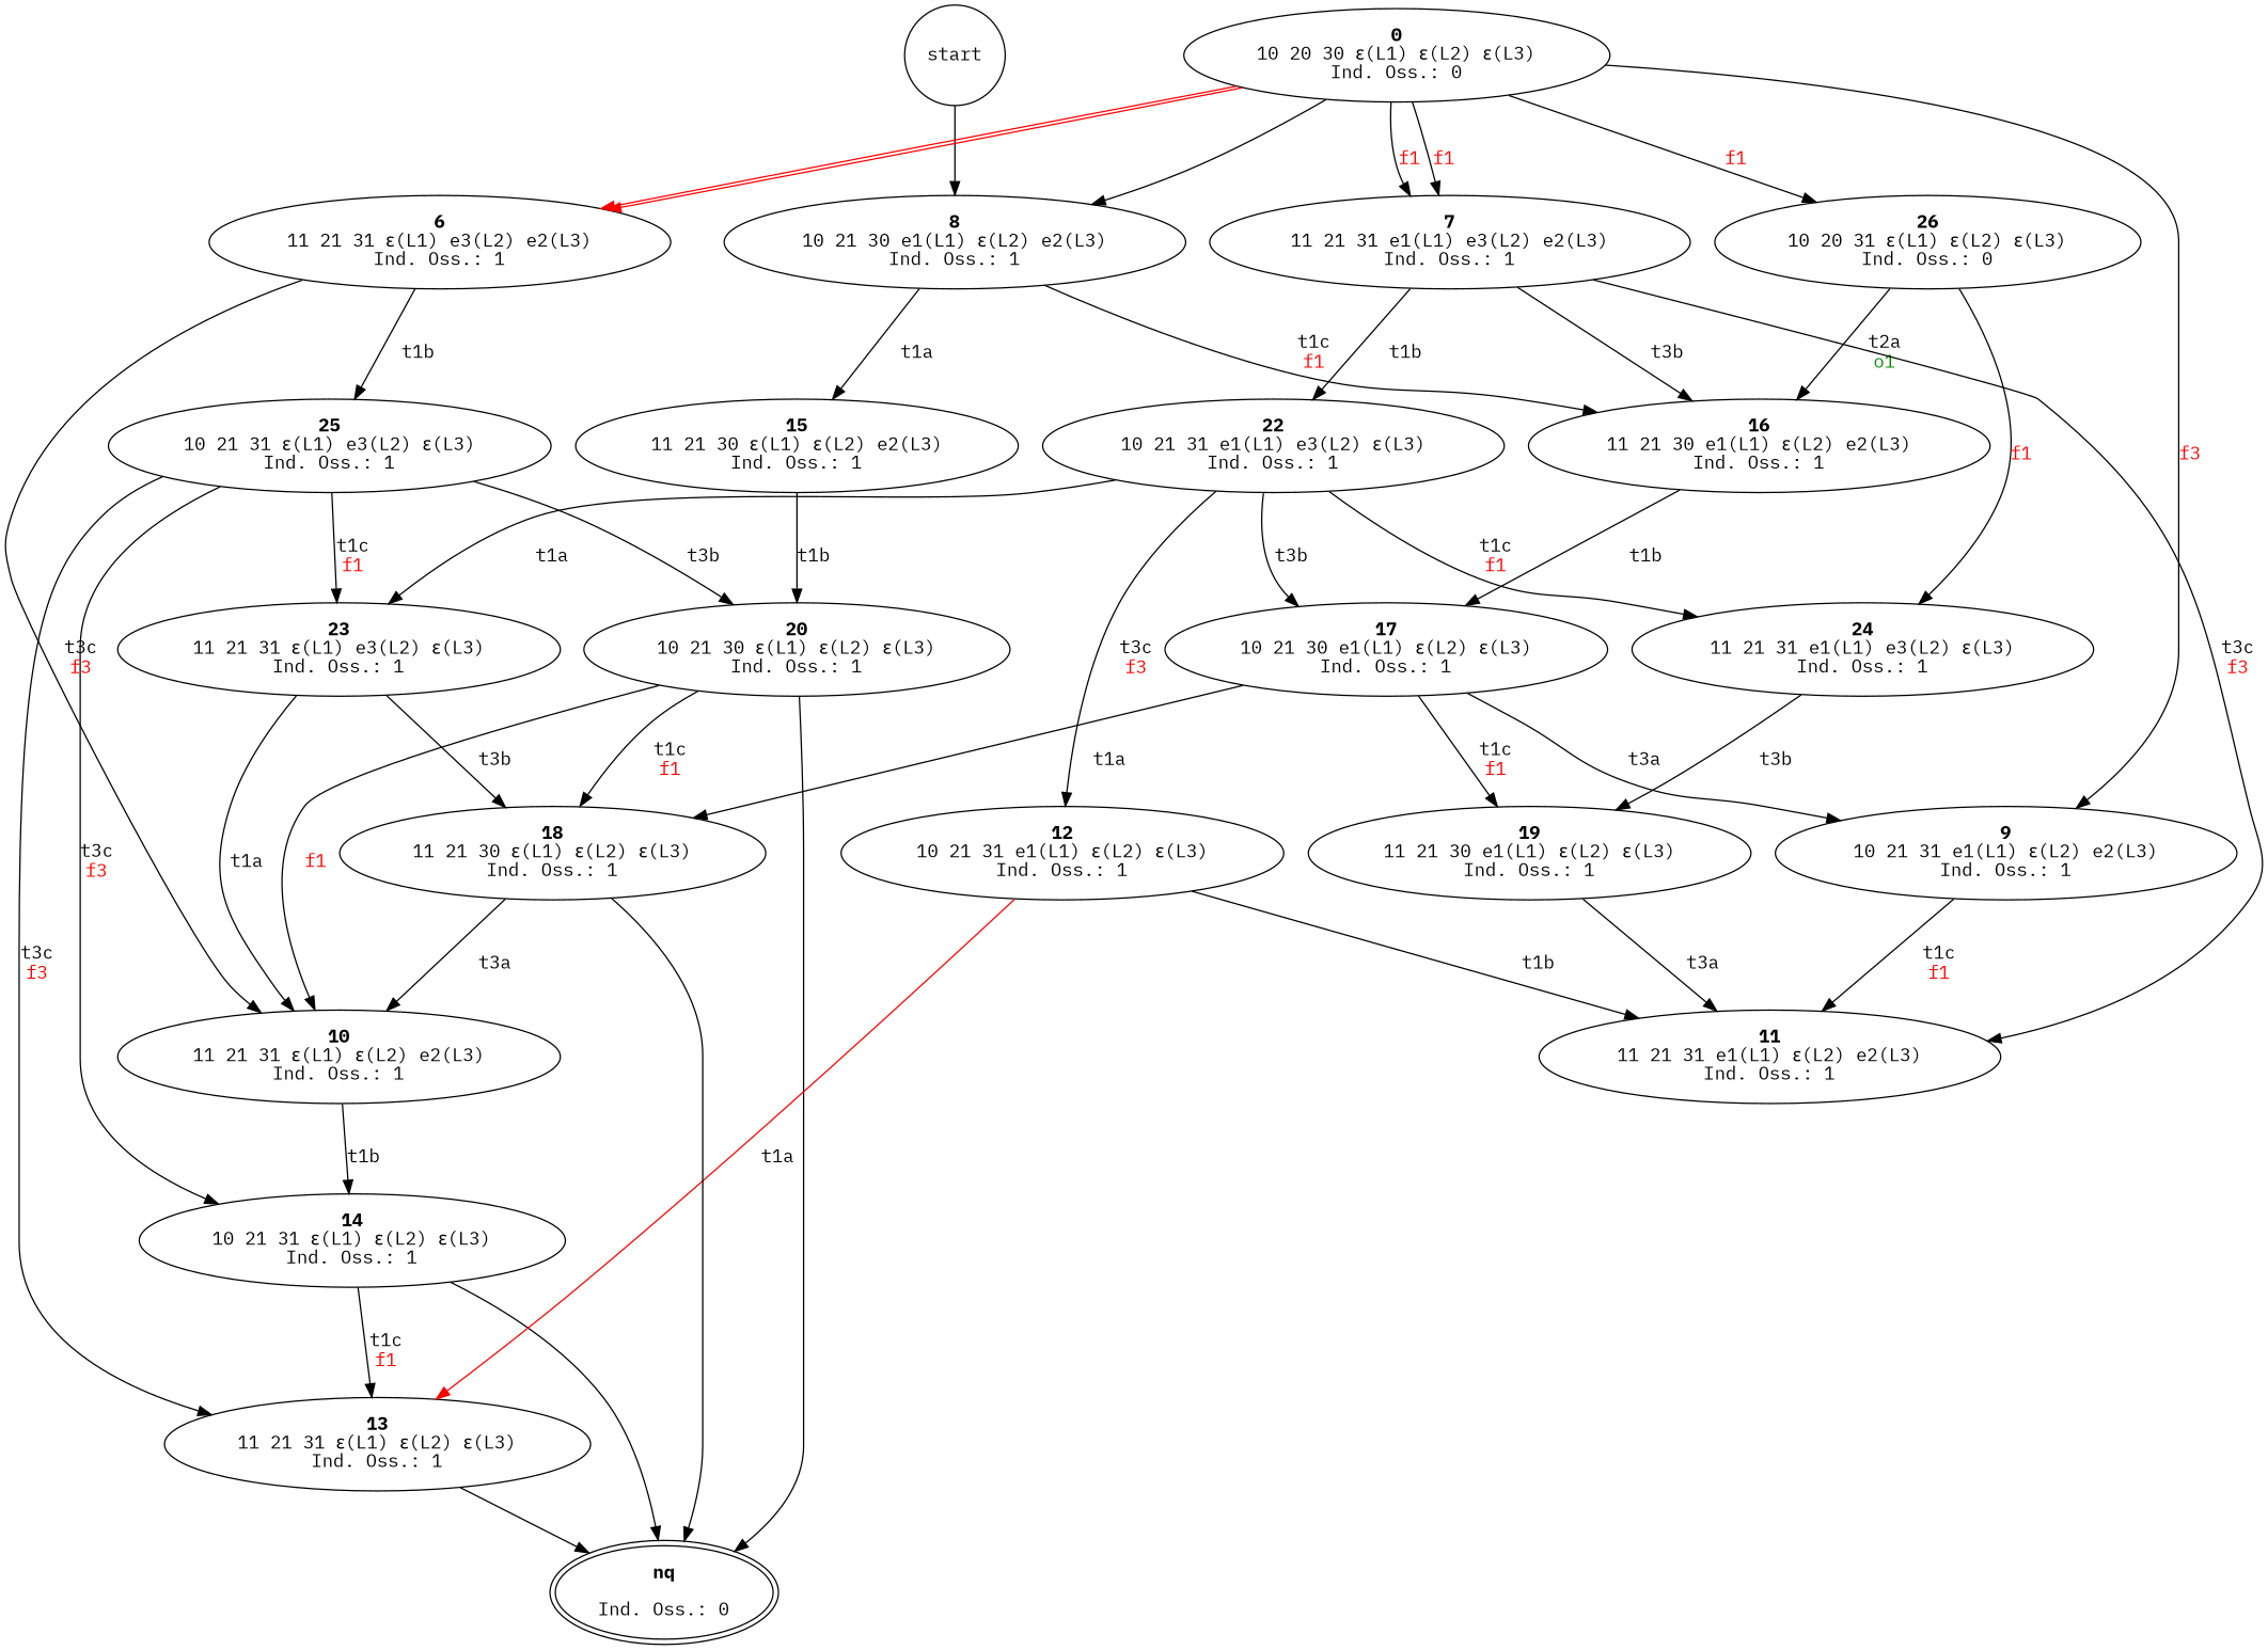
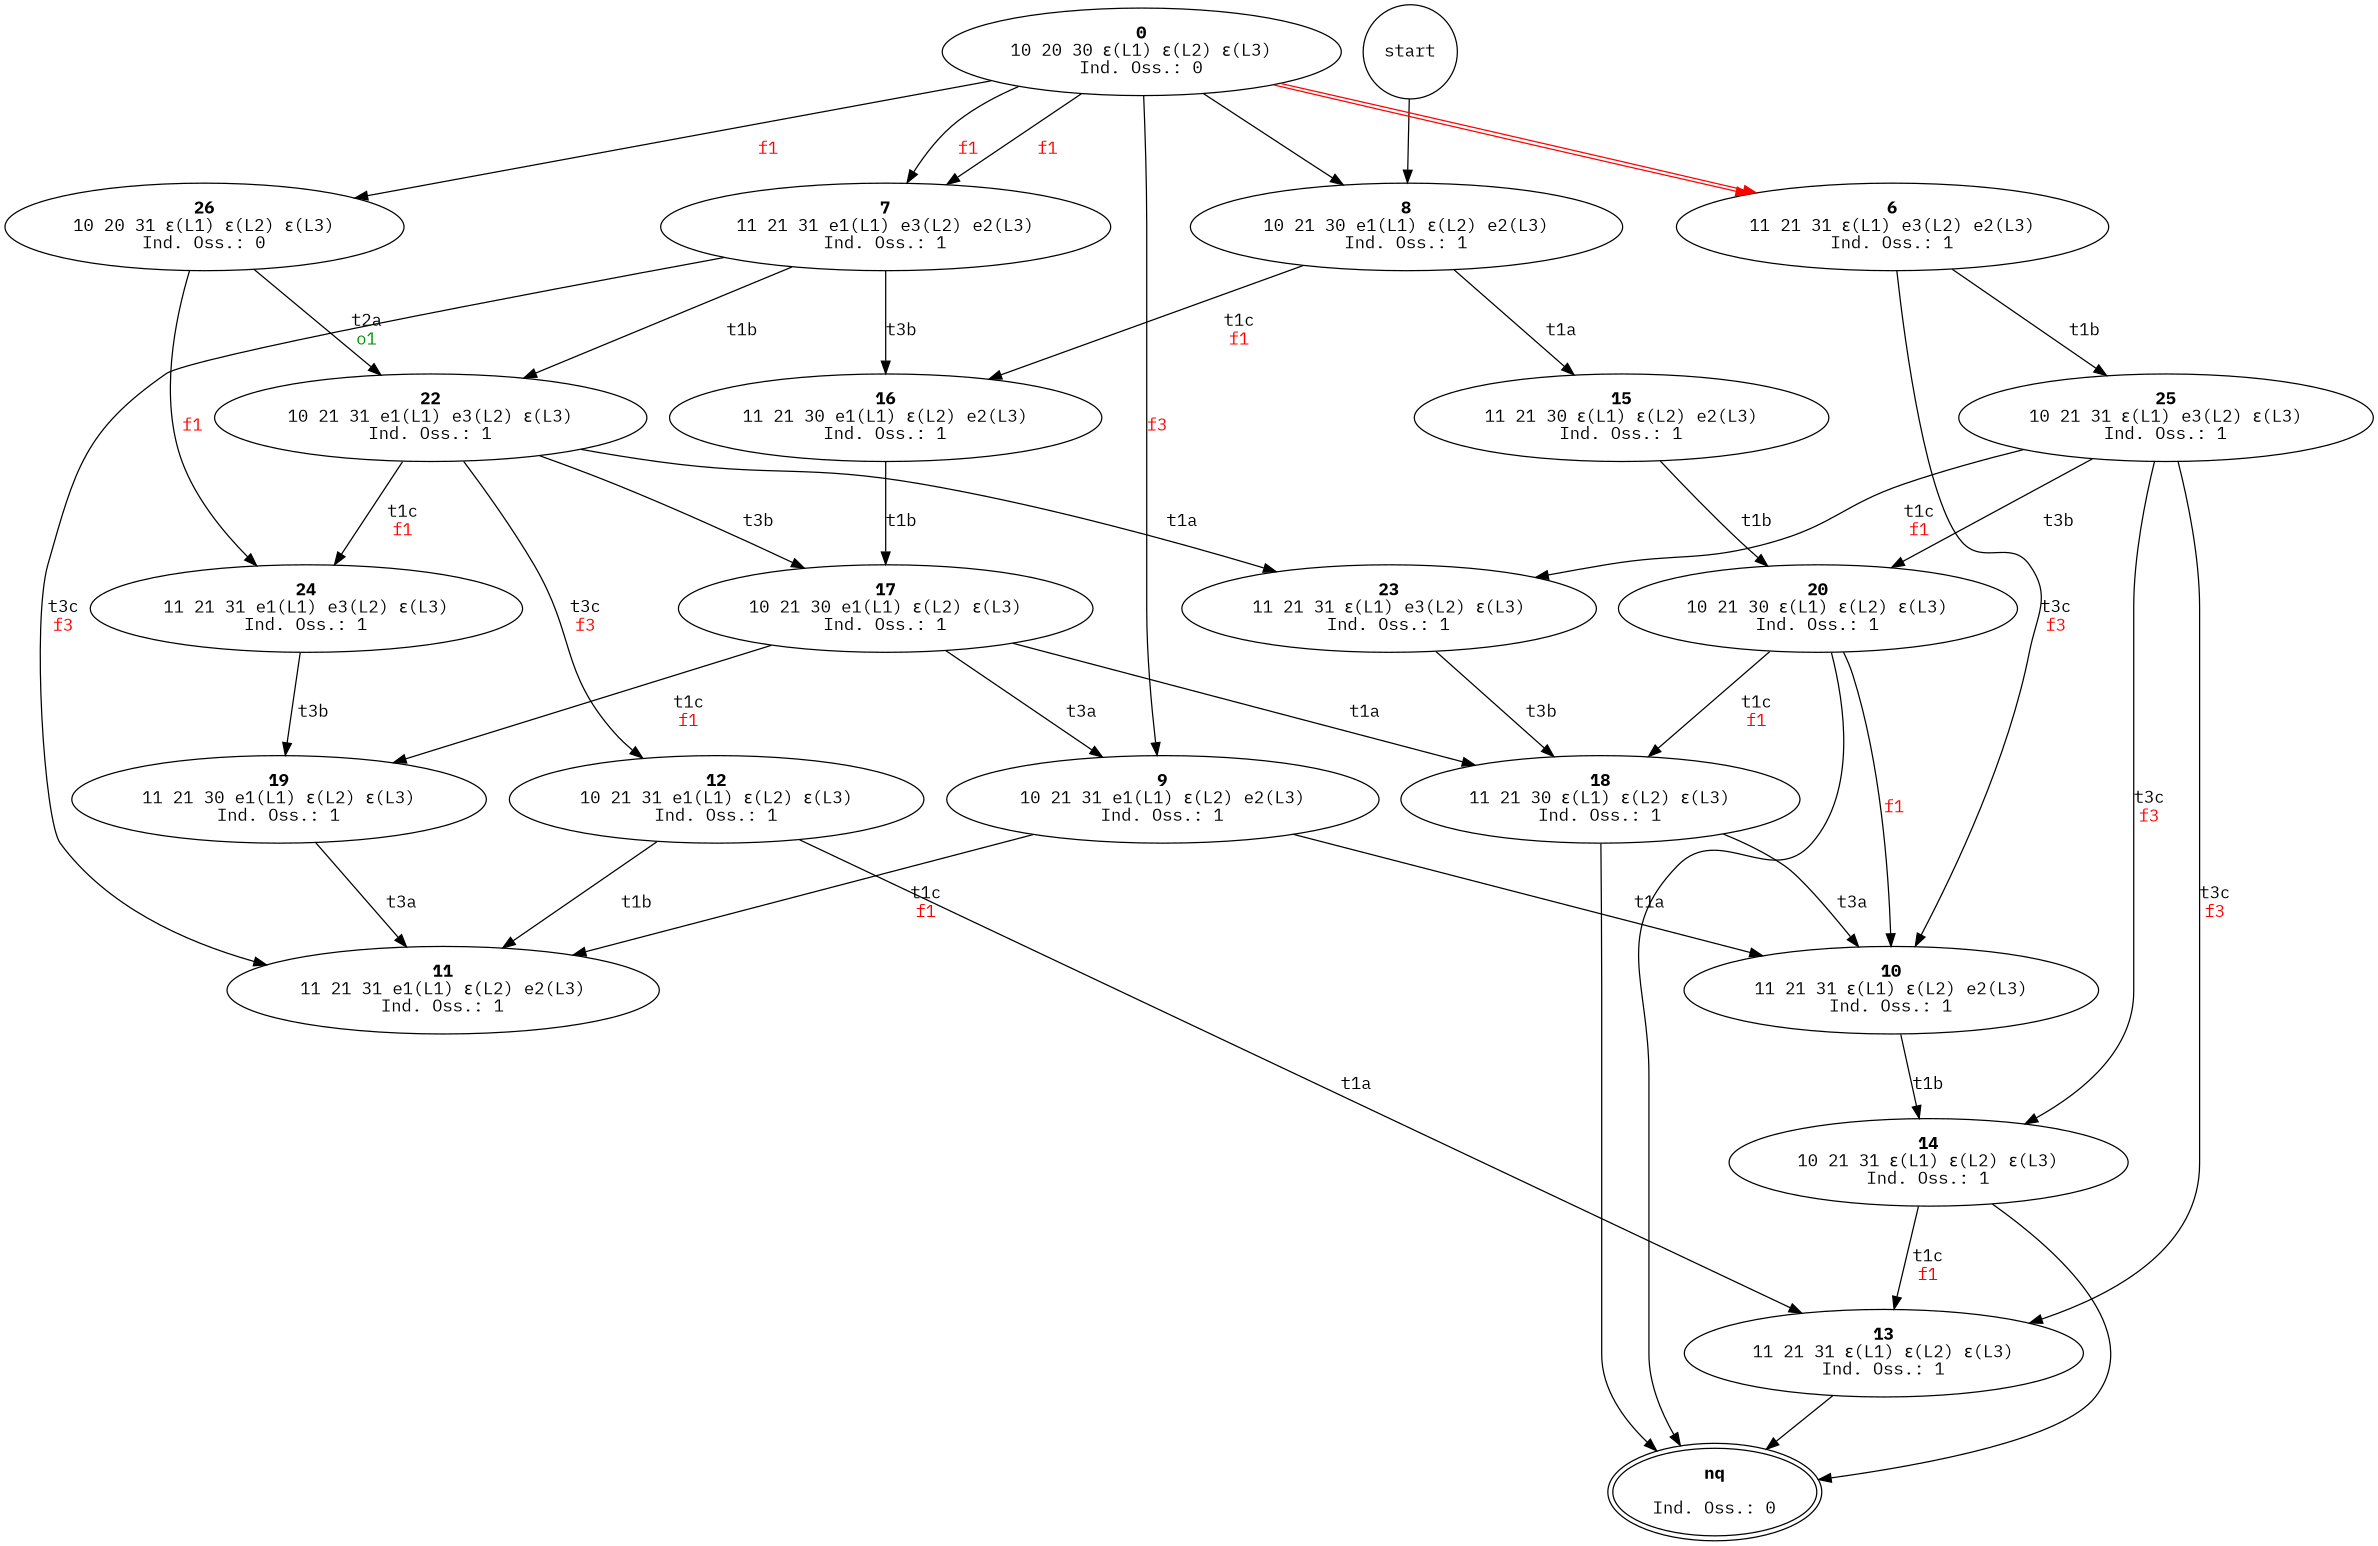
  digraph {
    fontname="IBM Plex Mono"
    node [fontname="IBM Plex Mono"]
    edge [fontname="IBM Plex Mono"]
    start [shape=circle]
    n2 [label=<<b>8</b><br/>10 21 30 e1(L1) ε(L2) e2(L3)<br/>Ind. Oss.: 1>]
    n3 [label=<<b>0</b><br/>10 20 30 ε(L1) ε(L2) ε(L3)<br/>Ind. Oss.: 0>]
    n4 [label=<<b>6</b><br/>11 21 31 ε(L1) e3(L2) e2(L3)<br/>Ind. Oss.: 1>]
    n5 [label=<<b>26</b><br/>10 20 31 ε(L1) ε(L2) ε(L3)<br/>Ind. Oss.: 0>]
    n6 [label=<<b>7</b><br/>11 21 31 e1(L1) e3(L2) e2(L3)<br/>Ind. Oss.: 1>]
    n7 [label=<<b>9</b><br/>10 21 31 e1(L1) ε(L2) e2(L3)<br/>Ind. Oss.: 1>]
    n8 [label=<<b>25</b><br/>10 21 31 ε(L1) e3(L2) ε(L3)<br/>Ind. Oss.: 1>]
    n9 [label=<<b>10</b><br/>11 21 31 ε(L1) ε(L2) e2(L3)<br/>Ind. Oss.: 1>]
    n10 [label=<<b>22</b><br/>10 21 31 e1(L1) e3(L2) ε(L3)<br/>Ind. Oss.: 1>]
    n11 [label=<<b>24</b><br/>11 21 31 e1(L1) e3(L2) ε(L3)<br/>Ind. Oss.: 1>]
    n12 [label=<<b>16</b><br/>11 21 30 e1(L1) ε(L2) e2(L3)<br/>Ind. Oss.: 1>]
    n13 [label=<<b>11</b><br/>11 21 31 e1(L1) ε(L2) e2(L3)<br/>Ind. Oss.: 1>]
    n14 [label=<<b>15</b><br/>11 21 30 ε(L1) ε(L2) e2(L3)<br/>Ind. Oss.: 1>]
    n15 [label=<<b>14</b><br/>10 21 31 ε(L1) ε(L2) ε(L3)<br/>Ind. Oss.: 1>]
    n16 [label=<<b>20</b><br/>10 21 30 ε(L1) ε(L2) ε(L3)<br/>Ind. Oss.: 1>]
    n17 [label=<<b>23</b><br/>11 21 31 ε(L1) e3(L2) ε(L3)<br/>Ind. Oss.: 1>]
    n18 [label=<<b>13</b><br/>11 21 31 ε(L1) ε(L2) ε(L3)<br/>Ind. Oss.: 1>]
    n19 [label=<<b>12</b><br/>10 21 31 e1(L1) ε(L2) ε(L3)<br/>Ind. Oss.: 1>]
    n20 [label=<<b>17</b><br/>10 21 30 e1(L1) ε(L2) ε(L3)<br/>Ind. Oss.: 1>]
    n21 [label=<<b>19</b><br/>11 21 30 e1(L1) ε(L2) ε(L3)<br/>Ind. Oss.: 1>]
    n22 [label=<<b>nq</b><br/> <br/>Ind. Oss.: 0> peripheries=2]
    n23 [label=<<b>18</b><br/>11 21 30 ε(L1) ε(L2) ε(L3)<br/>Ind. Oss.: 1>]
    start -> n2
    n2 -> n12 [label=<<br/>t1c<br/><font color="red">f1</font>>]
    n2 -> n14 [label=<<br/>t1a>]
    n3 -> n2
    n3 -> n4 [color=red]
    n3 -> n4 [color=red]
    n3 -> n5 [label=<<br/><font color="red">f1</font>>]
    n3 -> n6 [label=<<br/><font color="red">f1</font>>]
    n3 -> n6 [label=<<br/><font color="red">f1</font>>]
    n3 -> n7 [label=<<br/><font color="red">f3</font>>]
    n4 -> n8 [label=<<br/>t1b>]
    n4 -> n9 [label=<<br/>t3c<br/><font color="red">f3</font>>]
-   n5 -> n12 [label=<<br/>t2a<br/><font color="green4">o1</font>>]
+   n5 -> n10 [label=<<br/>t2a<br/><font color="green4">o1</font>>]
    n5 -> n11 [label=<<br/><font color="red">f1</font>>]
    n6 -> n10 [label=<<br/>t1b>]
    n6 -> n12 [label=<<br/>t3b>]
    n6 -> n13 [label=<<br/>t3c<br/><font color="red">f3</font>>]
-   n17 -> n9 [label=<<br/>t1a>]
+   n7 -> n9 [label=<<br/>t1a>]
    n7 -> n13 [label=<<br/>t1c<br/><font color="red">f1</font>>]
    n8 -> n15 [label=<<br/>t3c<br/><font color="red">f3</font>>]
    n8 -> n16 [label=<<br/>t3b>]
    n8 -> n17 [label=<<br/>t1c<br/><font color="red">f1</font>>]
    n8 -> n18 [label=<<br/>t3c<br/><font color="red">f3</font>>]
    n9 -> n15 [label=<<br/>t1b>]
    n10 -> n11 [label=<<br/>t1c<br/><font color="red">f1</font>>]
    n10 -> n17 [label=<<br/>t1a>]
    n10 -> n19 [label=<<br/>t3c<br/><font color="red">f3</font>>]
    n10 -> n20 [label=<<br/>t3b>]
    n11 -> n21 [label=<<br/>t3b>]
    n12 -> n20 [label=<<br/>t1b>]
    n14 -> n16 [label=<<br/>t1b>]
    n15 -> n18 [label=<<br/>t1c<br/><font color="red">f1</font>>]
    n15 -> n22
    n16 -> n9 [label=<<br/><font color="red">f1</font>>]
    n16 -> n22
    n16 -> n23 [label=<<br/>t1c<br/><font color="red">f1</font>>]
    n17 -> n23 [label=<<br/>t3b>]
    n18 -> n22
    n19 -> n13 [label=<<br/>t1b>]
-   n19 -> n18 [label=<<br/>t1a> color=red]
+   n19 -> n18 [label=<<br/>t1a>]
    n20 -> n7 [label=<<br/>t3a>]
    n20 -> n21 [label=<<br/>t1c<br/><font color="red">f1</font>>]
    n20 -> n23 [label=<<br/>t1a>]
    n21 -> n13 [label=<<br/>t3a>]
    n23 -> n9 [label=<<br/>t3a>]
    n23 -> n22
  }
